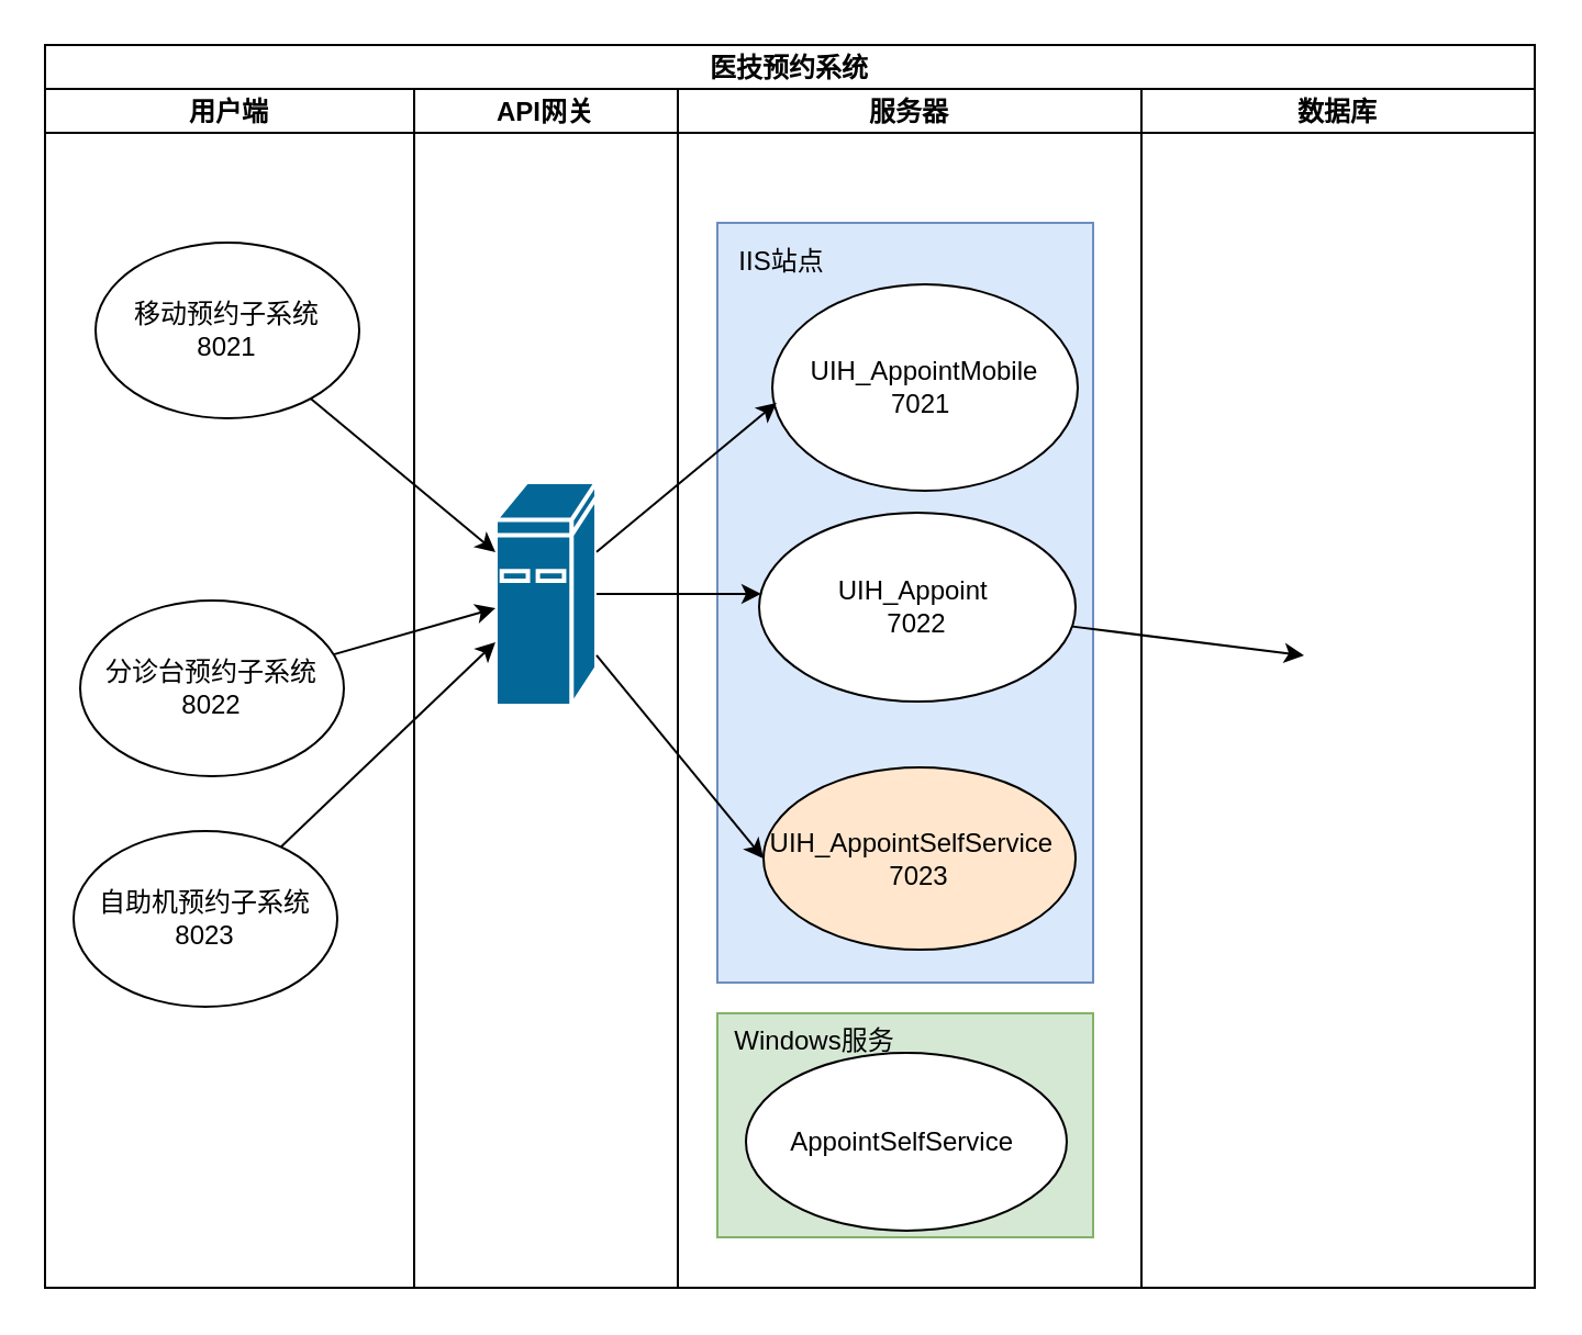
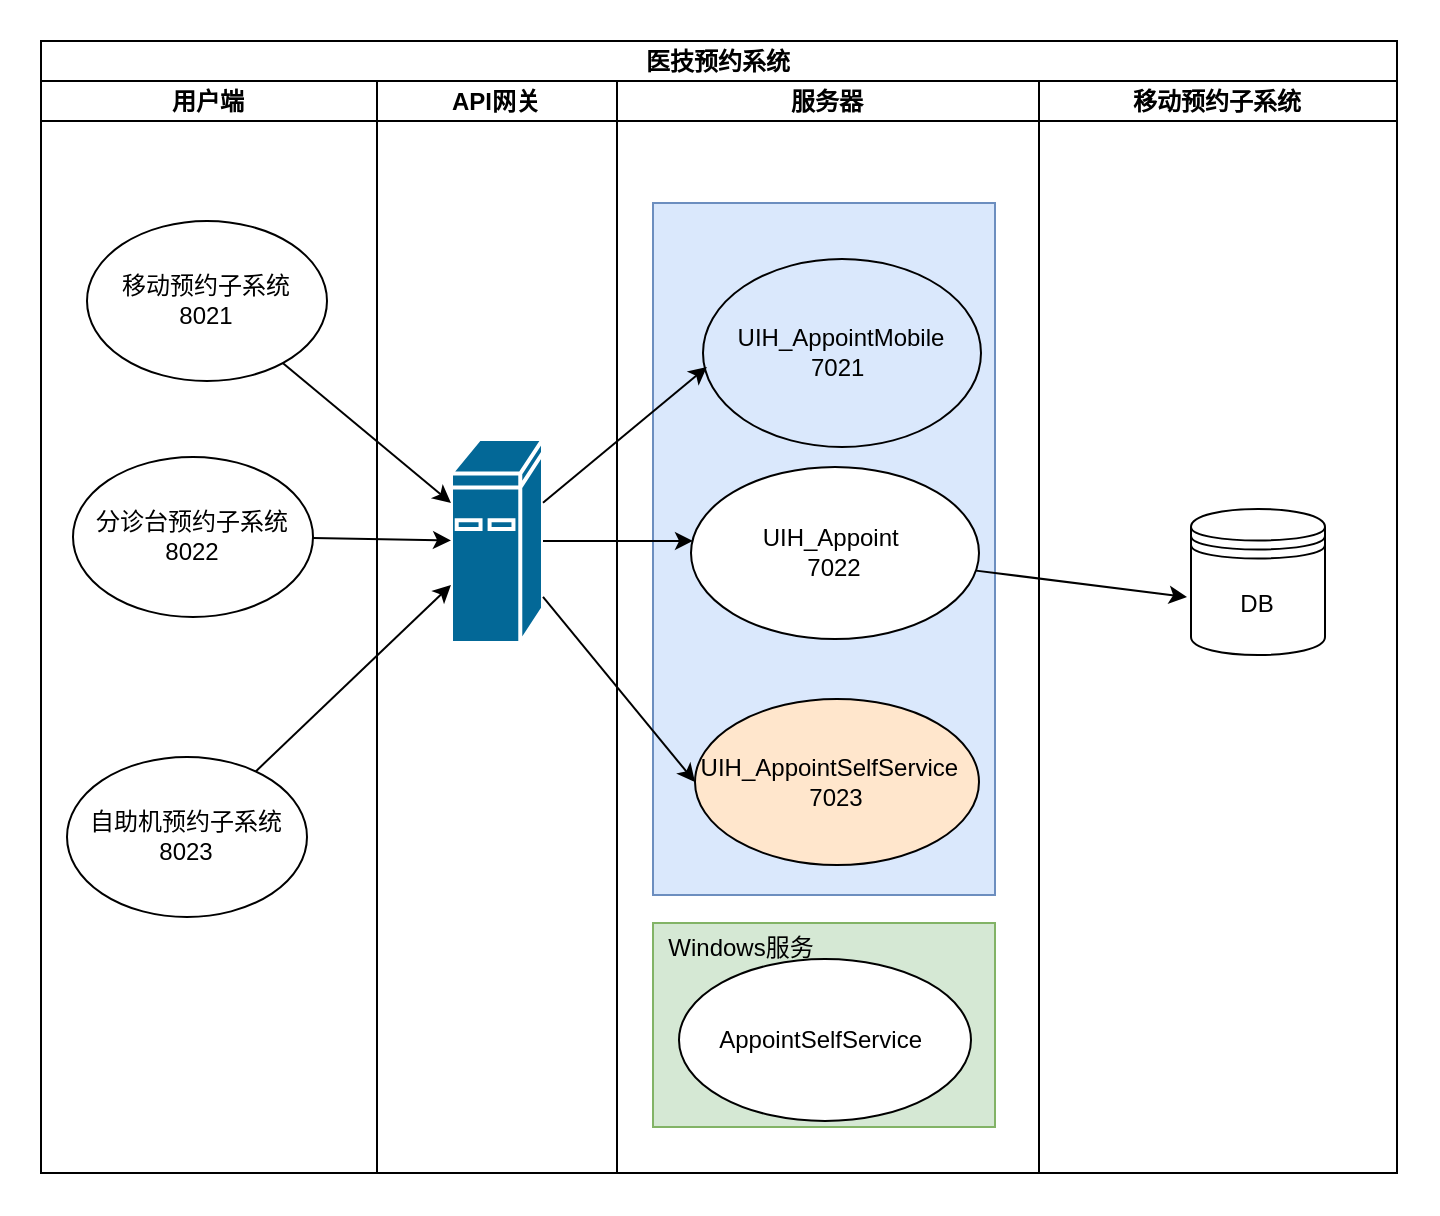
  <mxCell id="0" />
  <mxCell id="1" parent="0" />
  <mxCell id="2" value="医技预约系统" style="swimlane;childLayout=stackLayout;resizeParent=1;resizeParentMax=0;startSize=20;" vertex="1" parent="1"><mxGeometry x="20" y="20" width="678" height="566" as="geometry" /></mxCell>
  <mxCell id="3" value="用户端" style="swimlane;startSize=20;" vertex="1" parent="2"><mxGeometry y="20" width="168" height="546" as="geometry" /></mxCell>
  <mxCell id="4" value="移动预约子系统&lt;br&gt;8021" style="ellipse;whiteSpace=wrap;html=1;" parent="3" vertex="1"><mxGeometry x="23" y="70" width="120" height="80" as="geometry" /></mxCell>
  <mxCell id="5" value="自助机预约子系统&lt;br&gt;8023" style="ellipse;whiteSpace=wrap;html=1;" parent="3" vertex="1"><mxGeometry x="13" y="338" width="120" height="80" as="geometry" /></mxCell>
- <mxCell id="6" value="分诊台预约子系统&lt;br&gt;8022" style="ellipse;whiteSpace=wrap;html=1;" parent="3" vertex="1"><mxGeometry x="16" y="233" width="120" height="80" as="geometry" /></mxCell>
+ <mxCell id="6" value="分诊台预约子系统&lt;br&gt;8022" style="ellipse;whiteSpace=wrap;html=1;" parent="3" vertex="1"><mxGeometry x="16" y="188" width="120" height="80" as="geometry" /></mxCell>
  <mxCell id="7" value="API网关" style="swimlane;startSize=20;" vertex="1" parent="2"><mxGeometry x="168" y="20" width="120" height="546" as="geometry" /></mxCell>
  <mxCell id="8" value="" style="shape=mxgraph.cisco.computers_and_peripherals.ibm_mini_as400;html=1;pointerEvents=1;dashed=0;fillColor=#036897;strokeColor=#ffffff;strokeWidth=2;verticalLabelPosition=bottom;verticalAlign=top;align=center;outlineConnect=0;" parent="7" vertex="1"><mxGeometry x="37" y="179" width="46" height="102" as="geometry" /></mxCell>
  <mxCell id="9" value="服务器" style="swimlane;startSize=20;" vertex="1" parent="2"><mxGeometry x="288" y="20" width="211" height="546" as="geometry" /></mxCell>
  <mxCell id="10" value="" style="rounded=0;whiteSpace=wrap;html=1;fillColor=#d5e8d4;strokeColor=#82b366;" vertex="1" parent="9"><mxGeometry x="18" y="421" width="171" height="102" as="geometry" /></mxCell>
  <mxCell id="11" value="" style="rounded=0;whiteSpace=wrap;html=1;fillColor=#dae8fc;strokeColor=#6c8ebf;" vertex="1" parent="9"><mxGeometry x="18" y="61" width="171" height="346" as="geometry" /></mxCell>
  <mxCell id="12" value="UIH_AppointSelfService&amp;nbsp;&amp;nbsp;&lt;br&gt;7023" style="ellipse;whiteSpace=wrap;html=1;fillColor=#ffe6cc;" parent="9" vertex="1"><mxGeometry x="39" y="309" width="142" height="83" as="geometry" /></mxCell>
- <mxCell id="13" value="UIH_AppointMobile&lt;br&gt;7021&amp;nbsp;" style="ellipse;whiteSpace=wrap;html=1;" parent="9" vertex="1"><mxGeometry x="43" y="89" width="139" height="94" as="geometry" /></mxCell>
+ <mxCell id="13" value="UIH_AppointMobile&lt;br&gt;7021&amp;nbsp;" style="ellipse;whiteSpace=wrap;html=1;fillColor=#dae8fc;" parent="9" vertex="1"><mxGeometry x="43" y="89" width="139" height="94" as="geometry" /></mxCell>
  <mxCell id="14" value="UIH_Appoint&amp;nbsp;&lt;br&gt;7022" style="ellipse;whiteSpace=wrap;html=1;" parent="9" vertex="1"><mxGeometry x="37" y="193" width="144" height="86" as="geometry" /></mxCell>
  <mxCell id="15" style="edgeStyle=none;rounded=0;orthogonalLoop=1;jettySize=auto;html=1;exitX=0.5;exitY=1;exitDx=0;exitDy=0;" parent="9" edge="1"><mxGeometry relative="1" as="geometry"><mxPoint x="54" y="105" as="sourcePoint" /><mxPoint x="54" y="105" as="targetPoint" /></mxGeometry></mxCell>
  <mxCell id="16" value="AppointSelfService&amp;nbsp;" style="ellipse;whiteSpace=wrap;html=1;" vertex="1" parent="9"><mxGeometry x="31" y="439" width="146" height="81" as="geometry" /></mxCell>
- <mxCell id="17" value="IIS站点" style="text;html=1;strokeColor=none;fillColor=none;align=center;verticalAlign=middle;whiteSpace=wrap;rounded=0;" vertex="1" parent="9"><mxGeometry x="22" y="69" width="51" height="20" as="geometry" /></mxCell>
  <mxCell id="18" value="Windows服务" style="text;html=1;strokeColor=none;fillColor=none;align=center;verticalAlign=middle;whiteSpace=wrap;rounded=0;" vertex="1" parent="9"><mxGeometry x="24" y="424" width="77" height="20" as="geometry" /></mxCell>
  <mxCell id="19" style="edgeStyle=none;rounded=0;orthogonalLoop=1;jettySize=auto;html=1;entryX=0.014;entryY=0.574;entryDx=0;entryDy=0;entryPerimeter=0;" parent="2" source="8" target="13" edge="1"><mxGeometry relative="1" as="geometry"><mxPoint x="-287" y="261.262" as="targetPoint" /></mxGeometry></mxCell>
  <mxCell id="20" style="edgeStyle=none;rounded=0;orthogonalLoop=1;jettySize=auto;html=1;entryX=0.007;entryY=0.43;entryDx=0;entryDy=0;entryPerimeter=0;" parent="2" source="8" target="14" edge="1"><mxGeometry relative="1" as="geometry" /></mxCell>
  <mxCell id="21" style="edgeStyle=none;rounded=0;orthogonalLoop=1;jettySize=auto;html=1;entryX=0;entryY=0.5;entryDx=0;entryDy=0;" parent="2" source="8" target="12" edge="1"><mxGeometry relative="1" as="geometry" /></mxCell>
  <mxCell id="22" style="rounded=0;orthogonalLoop=1;jettySize=auto;html=1;" parent="2" source="4" target="8" edge="1"><mxGeometry relative="1" as="geometry" /></mxCell>
  <mxCell id="23" style="rounded=0;orthogonalLoop=1;jettySize=auto;html=1;" parent="2" source="5" target="8" edge="1"><mxGeometry relative="1" as="geometry" /></mxCell>
  <mxCell id="24" style="edgeStyle=none;rounded=0;orthogonalLoop=1;jettySize=auto;html=1;" parent="2" source="6" target="8" edge="1"><mxGeometry relative="1" as="geometry" /></mxCell>
  <mxCell id="25" style="rounded=0;orthogonalLoop=1;jettySize=auto;html=1;" edge="1" parent="2" source="14"><mxGeometry relative="1" as="geometry"><mxPoint x="573" y="278" as="targetPoint" /></mxGeometry></mxCell>
- <mxCell id="26" value="数据库" style="swimlane;startSize=20;" vertex="1" parent="2"><mxGeometry x="499" y="20" width="179" height="546" as="geometry" /></mxCell>
+ <mxCell id="26" value="移动预约子系统" style="swimlane;startSize=20;" vertex="1" parent="2"><mxGeometry x="499" y="20" width="179" height="546" as="geometry" /></mxCell>
+ <mxCell id="27" value="DB" style="shape=datastore;whiteSpace=wrap;html=1;" vertex="1" parent="26"><mxGeometry x="76" y="214" width="67" height="73" as="geometry" /></mxCell>
